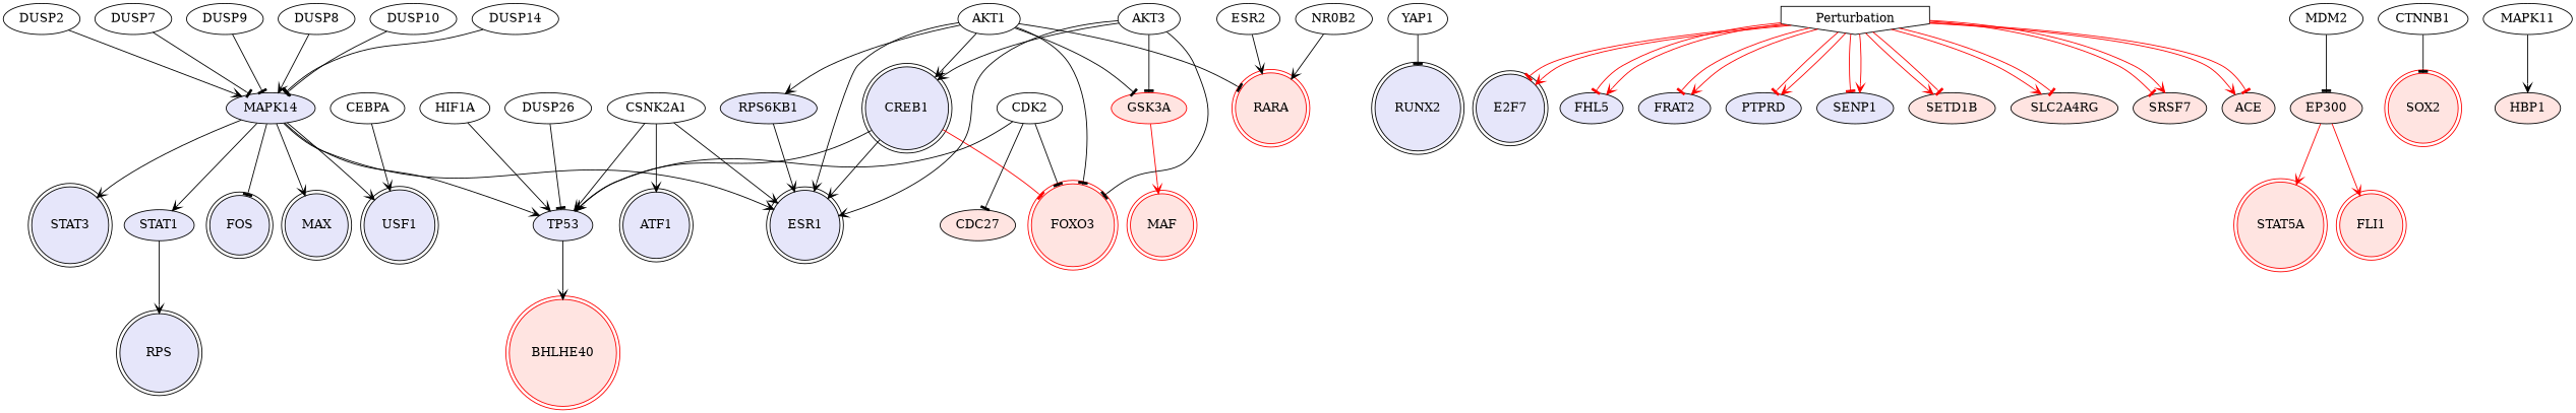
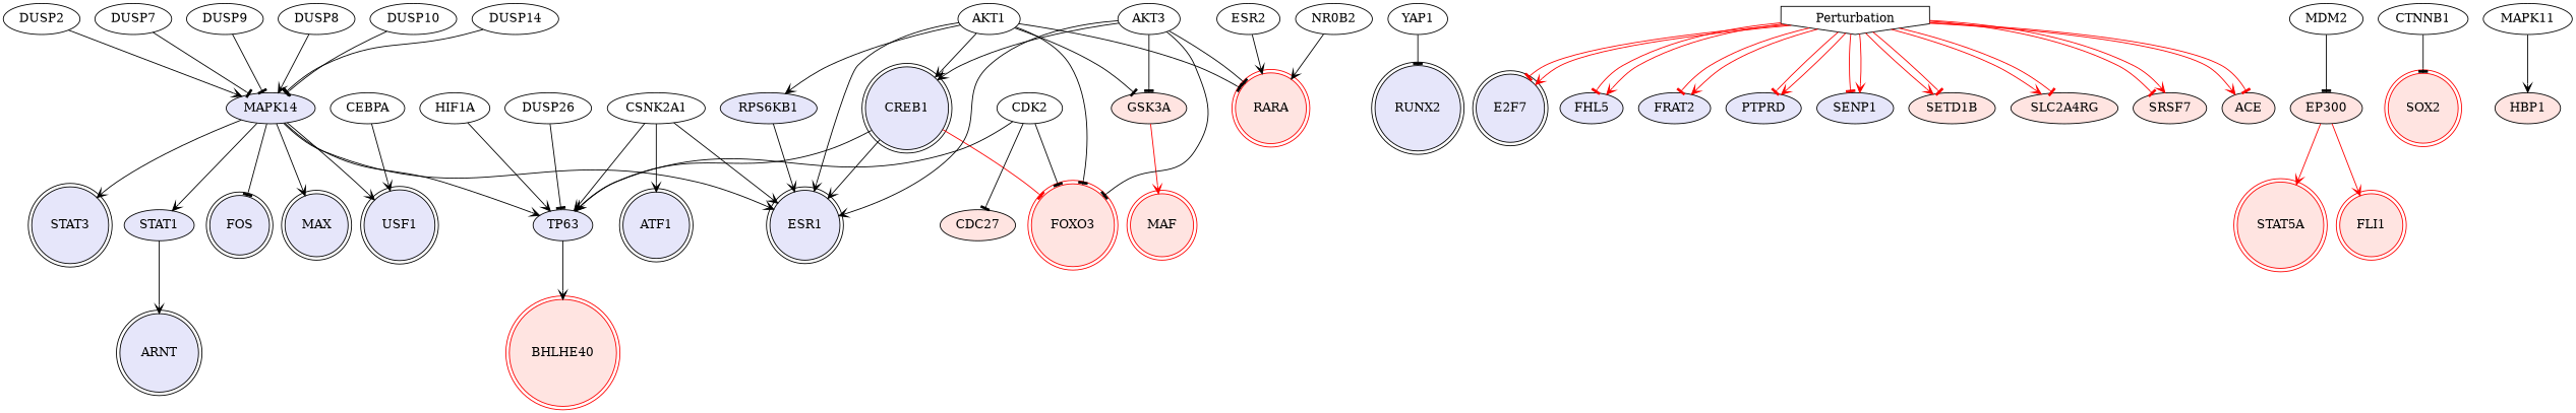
  digraph {
    node [style=filled]
    edge [arrowhead=vee color=NA penwidth=1]
-   TP53 [fillcolor=lavender]
+   TP53 [fillcolor=lavender label=TP63]
    BHLHE40 [color=red fillcolor=mistyrose shape=doublecircle]
    HIF1A [style=""]
    MAPK14 [fillcolor=lavender]
    FOS [color=black fillcolor=lavender shape=doublecircle]
    USF1 [color=black fillcolor=lavender shape=doublecircle]
    MAX [color=black fillcolor=lavender shape=doublecircle]
    STAT3 [color=black fillcolor=lavender shape=doublecircle]
    ESR1 [color=black fillcolor=lavender shape=doublecircle]
    STAT1 [fillcolor=lavender]
-   ARNT [color=black fillcolor=lavender shape=doublecircle label=RPS]
+   ARNT [color=black fillcolor=lavender shape=doublecircle]
    CREB1 [color=black fillcolor=lavender shape=doublecircle]
    FOXO3 [color=red fillcolor=mistyrose shape=doublecircle]
    AKT1 [style=""]
    RARA [color=red fillcolor=mistyrose shape=doublecircle]
-   GSK3A [fillcolor=mistyrose color=red]
+   GSK3A [fillcolor=mistyrose]
    RPS6KB1 [fillcolor=lavender]
    MAF [color=red fillcolor=mistyrose shape=doublecircle]
    DUSP10 [style=""]
    CSNK2A1 [style=""]
    ATF1 [color=black fillcolor=lavender shape=doublecircle]
    CDK2 [style=""]
    CDC27 [fillcolor=mistyrose]
    CEBPA [style=""]
    RUNX2 [color=black fillcolor=lavender shape=doublecircle]
    YAP1 [style=""]
    Perturbation [color=black fillcolor=white shape=invhouse]
    E2F7 [color=black fillcolor=lavender shape=doublecircle]
    FHL5 [fillcolor=lavender]
    FRAT2 [fillcolor=lavender]
    PTPRD [fillcolor=lavender]
    SENP1 [fillcolor=lavender]
    SETD1B [fillcolor=mistyrose]
    SLC2A4RG [fillcolor=mistyrose]
    SRSF7 [fillcolor=mistyrose]
    ACE [fillcolor=mistyrose]
    EP300 [fillcolor=mistyrose]
    STAT5A [color=red fillcolor=mistyrose shape=doublecircle]
    FLI1 [color=red fillcolor=mistyrose shape=doublecircle]
    ESR2 [style=""]
    NR0B2 [style=""]
    SOX2 [color=red fillcolor=mistyrose shape=doublecircle]
    CTNNB1 [style=""]
    HBP1 [fillcolor=mistyrose]
    MAPK11 [style=""]
    MDM2 [style=""]
    DUSP14 [style=""]
    DUSP2 [style=""]
    AKT3 [style=""]
    DUSP7 [style=""]
    DUSP9 [style=""]
    DUSP26 [style=""]
    DUSP8 [style=""]
    TP53 -> BHLHE40 [color=black]
    HIF1A -> TP53
    MAPK14 -> TP53 [color=black]
    MAPK14 -> FOS [arrowhead=tee color=black]
    MAPK14 -> USF1 [color=black]
    MAPK14 -> MAX [color=black]
    MAPK14 -> STAT3 [color=black]
    MAPK14 -> ESR1 [color=black]
    MAPK14 -> STAT1 [color=black]
    STAT1 -> ARNT [color=black]
    CREB1 -> TP53 [color=black]
    CREB1 -> ESR1
    CREB1 -> FOXO3 [arrowhead=tee color=red]
    AKT1 -> ESR1
    AKT1 -> CREB1
    AKT1 -> FOXO3 [arrowhead=tee]
    AKT1 -> RARA [arrowhead=tee]
    AKT1 -> GSK3A [arrowhead=tee]
    AKT1 -> RPS6KB1
    GSK3A -> MAF [color=red]
    RPS6KB1 -> ESR1 [color=black]
    DUSP10 -> MAPK14 [arrowhead=tee]
    CSNK2A1 -> TP53
    CSNK2A1 -> ESR1
    CSNK2A1 -> ATF1
    CDK2 -> TP53
    CDK2 -> FOXO3 [arrowhead=tee]
    CDK2 -> CDC27 [arrowhead=tee]
    CEBPA -> USF1
    YAP1 -> RUNX2 [arrowhead=tee]
    Perturbation -> E2F7 [arrowhead=tee color=red]
    Perturbation -> E2F7 [color=red]
    Perturbation -> FHL5 [arrowhead=tee color=red]
    Perturbation -> FHL5 [color=red]
    Perturbation -> FRAT2 [arrowhead=tee color=red]
    Perturbation -> FRAT2 [color=red]
    Perturbation -> PTPRD [arrowhead=tee color=red]
    Perturbation -> PTPRD [color=red]
    Perturbation -> SENP1 [arrowhead=tee color=red]
    Perturbation -> SENP1 [color=red]
    Perturbation -> SETD1B [color=red]
    Perturbation -> SETD1B [arrowhead=tee color=red]
    Perturbation -> SLC2A4RG [color=red]
    Perturbation -> SLC2A4RG [arrowhead=tee color=red]
    Perturbation -> SRSF7 [arrowhead=tee color=red]
    Perturbation -> SRSF7 [color=red]
    Perturbation -> ACE [color=red]
    Perturbation -> ACE [arrowhead=tee color=red]
    EP300 -> STAT5A [color=red]
    EP300 -> FLI1 [color=red]
    ESR2 -> RARA
    NR0B2 -> RARA
    CTNNB1 -> SOX2 [arrowhead=tee]
    MAPK11 -> HBP1
    MDM2 -> EP300 [arrowhead=tee]
    DUSP14 -> MAPK14 [arrowhead=tee]
    DUSP2 -> MAPK14
    AKT3 -> ESR1
    AKT3 -> CREB1
    AKT3 -> FOXO3 [arrowhead=tee]
+   AKT3 -> RARA [arrowhead=tee]
    AKT3 -> GSK3A [arrowhead=tee]
    DUSP7 -> MAPK14 [arrowhead=tee]
    DUSP9 -> MAPK14 [arrowhead=tee]
    DUSP26 -> TP53 [arrowhead=tee]
    DUSP8 -> MAPK14
  }
